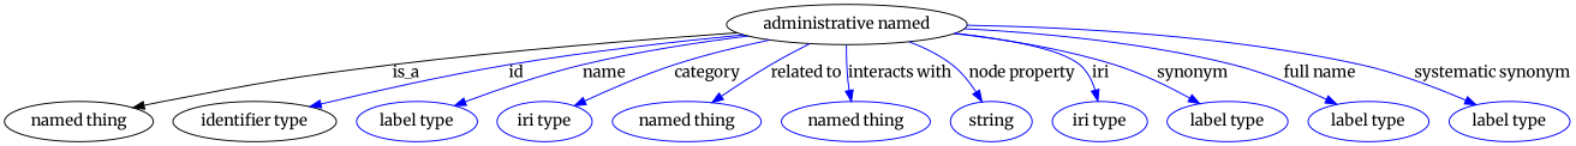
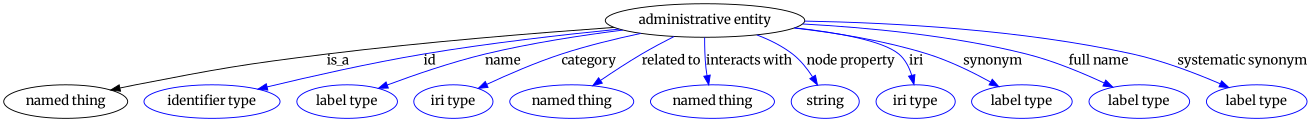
  digraph {
    fontname=Merriweather
    node [fontname=Merriweather color=blue]
    edge [fontname=Merriweather color=blue style=solid]
-   n1 [height=0.5 label="administrative named" width=2.3069 color=""]
+   n1 [height=0.5 label="administrative entity" width=2.3069 color=""]
    "named thing" [height=0.5 width=1.5019 color=""]
-   n3 [color=black height=0.5 label="identifier type" width=1.652]
+   n3 [height=0.5 label="identifier type" width=1.652]
    n4 [height=0.5 label="label type" width=1.2425]
    n5 [height=0.5 label="iri type" width=0.9834]
    n6 [height=0.5 label="named thing" width=1.5019]
    n7 [height=0.5 label="named thing" width=1.5019]
    n8 [height=0.5 label=string width=0.8403]
    n9 [height=0.5 label="iri type" width=0.9834]
    n10 [height=0.5 label="label type" width=1.2425]
    n11 [height=0.5 label="label type" width=1.2425]
    n12 [height=0.5 label="label type" width=1.2425]
    n1 -> "named thing" [label=is_a color="" style=""]
    n1 -> n3 [label=id]
    n1 -> n4 [label=name]
    n1 -> n5 [label=category]
    n1 -> n6 [label="related to"]
    n1 -> n7 [label="interacts with"]
    n1 -> n8 [label="node property"]
    n1 -> n9 [label=iri]
    n1 -> n10 [label=synonym]
    n1 -> n11 [label="full name"]
    n1 -> n12 [label="systematic synonym"]
  }
